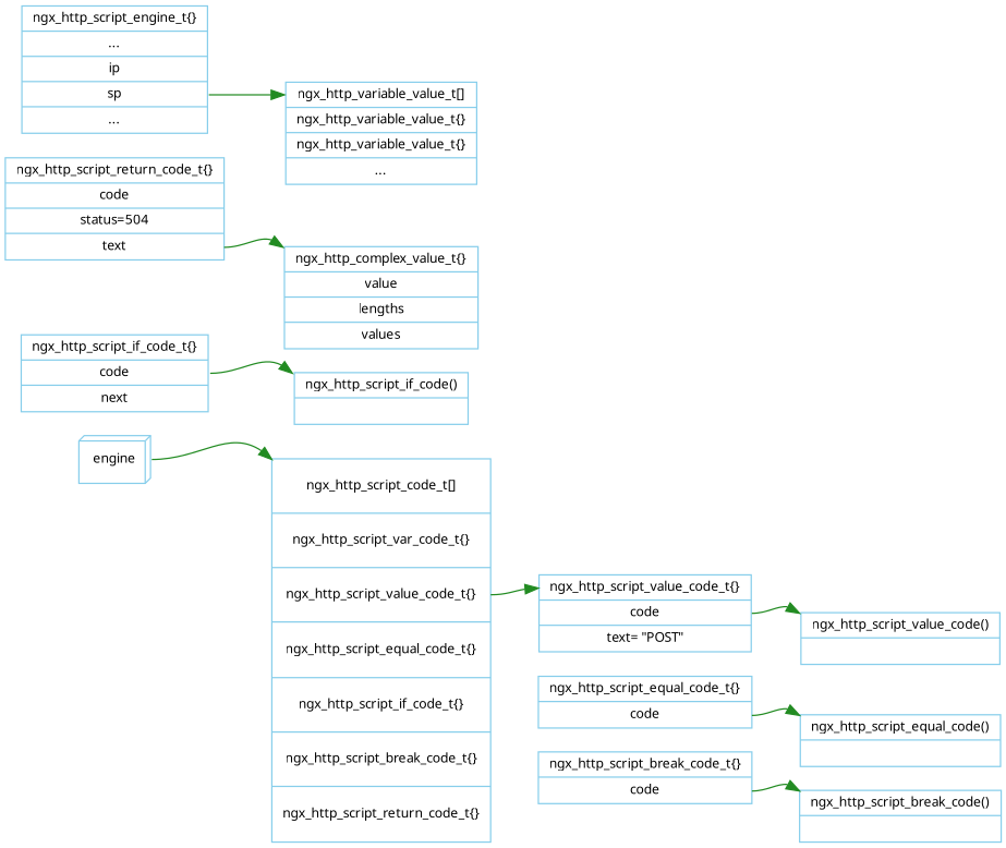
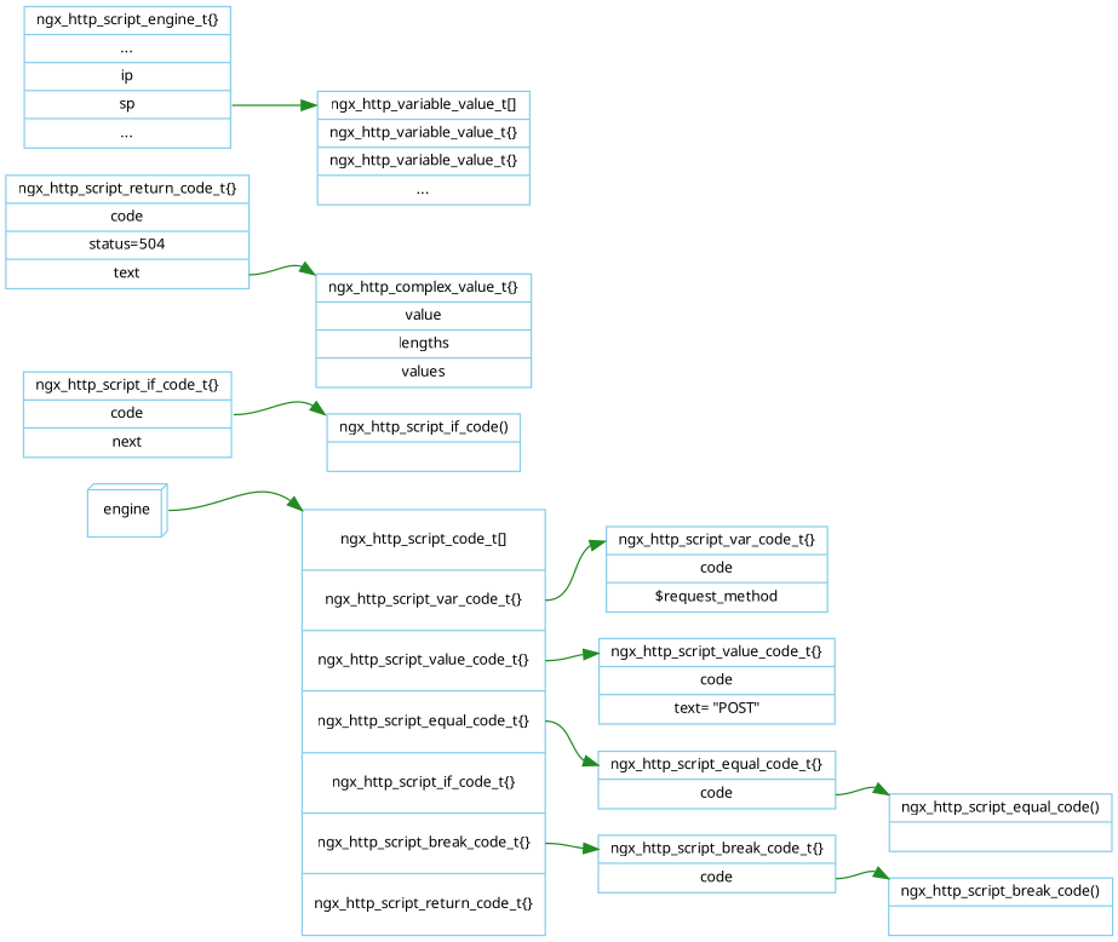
  digraph {
    rankdir=LR
    node [color=skyblue fontname=Verdana fontsize=10 shape=record]
    edge [color=forestgreen fontname=Verdana fontsize=10 headport=head tailport=code]
    n1 [label=engine shape=box3d]
    n2 [height=4 label="<head>ngx_http_script_code_t\[\]|<n1>ngx_http_script_var_code_t\{\}|<n2>ngx_http_script_value_code_t\{\}|<n3>ngx_http_script_equal_code_t\{\}|<n4>ngx_http_script_if_code_t\{\}|<n5>ngx_http_script_break_code_t\{\}|<n6>ngx_http_script_return_code_t\{\}"]
+   n3 [label="<head>ngx_http_script_var_code_t\{\}|<code>code|$request_method"]
    n4 [label="<head>ngx_http_script_value_code_t\{\}|<code>code|text= \"POST\""]
    n5 [label="<head>ngx_http_script_equal_code_t\{\}|<code>code"]
    n6 [label="<head>ngx_http_script_break_code_t\{\}|<code>code"]
-   n7 [label="ngx_http_script_value_code()|"]
    n8 [label="ngx_http_script_equal_code()|"]
    n9 [label="<head>ngx_http_script_if_code_t\{\}|<code>code|<next>next"]
    n10 [label="ngx_http_script_if_code()|"]
    n11 [label="ngx_http_script_break_code()|"]
    n12 [label="<head>ngx_http_script_return_code_t\{\}|<code>code|status=504|<text>text"]
    n13 [label="<head>ngx_http_complex_value_t\{\}|<value>value|<lengths>lengths|<values>values"]
    n14 [label="<head>ngx_http_script_engine_t\{\}|...|<ip>ip|<sp>sp|..."]
    n15 [label="<head>ngx_http_variable_value_t\[\]|<n1>ngx_http_variable_value_t\{\}|<n2>ngx_http_variable_value_t\{\}|..."]
    n1 -> n2 [headport="head:nw" tailport=e]
+   n2 -> n3 [tailport=n1]
    n2 -> n4 [tailport=n2]
-   n4 -> n7 [headport=nw]
+   n2 -> n5 [tailport=n3]
+   n2 -> n6 [tailport=n5]
    n5 -> n8 [headport=nw]
    n6 -> n11 [headport=nw]
    n9 -> n10 [headport=nw]
    n12 -> n13 [headport="head:nw" tailport=text]
    n14 -> n15 [tailport=sp]
  }
